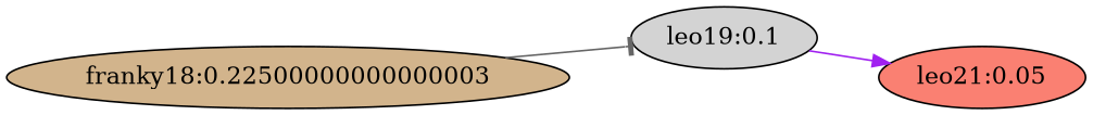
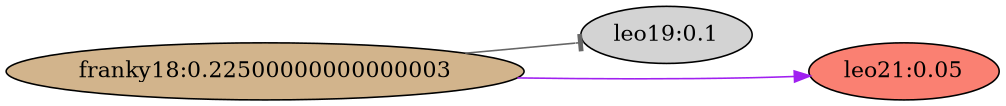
  digraph {
    rankdir=LR
    node [style=filled]
    n1 [fillcolor=tan label="franky18:0.22500000000000003"]
    n2 [fillcolor=lightgrey label="leo19:0.1"]
    n3 [fillcolor=salmon label="leo21:0.05"]
    n1 -> n2 [arrowhead=tee color=gray40]
-   n2 -> n3 [arrowhead=normal color=purple]
+   n1 -> n3 [arrowhead=normal color=purple]
  }
